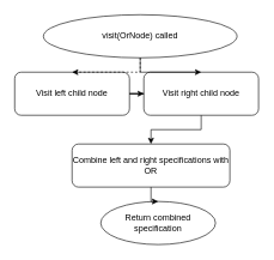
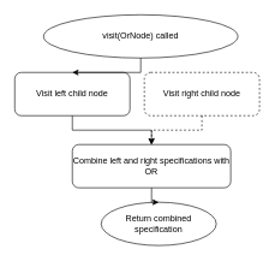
  <mxCell id="0" />
  <mxCell id="1" parent="0" />
  <mxCell id="2" value="visit(OrNode) called" style="ellipse;whiteSpace=wrap;html=1;" vertex="1" parent="1"><mxGeometry x="60" y="20" width="270" height="60" as="geometry" /></mxCell>
  <mxCell id="3" value="Visit left child node" style="rounded=1;whiteSpace=wrap;html=1;" vertex="1" parent="1"><mxGeometry x="20" y="100" width="160" height="60" as="geometry" /></mxCell>
- <mxCell id="4" value="Visit right child node" style="rounded=1;whiteSpace=wrap;html=1;" vertex="1" parent="1"><mxGeometry x="200" y="100" width="160" height="60" as="geometry" /></mxCell>
+ <mxCell id="4" value="Visit right child node" style="rounded=1;whiteSpace=wrap;html=1;dashed=1;" vertex="1" parent="1"><mxGeometry x="200" y="100" width="160" height="60" as="geometry" /></mxCell>
  <mxCell id="5" value="Combine left and right specifications with OR" style="rounded=1;whiteSpace=wrap;html=1;" vertex="1" parent="1"><mxGeometry x="100" y="200" width="220" height="60" as="geometry" /></mxCell>
  <mxCell id="6" value="Return combined specification" style="ellipse;whiteSpace=wrap;html=1;" vertex="1" parent="1"><mxGeometry x="140" y="280" width="160" height="60" as="geometry" /></mxCell>
- <mxCell id="7" style="edgeStyle=orthogonalEdgeStyle;rounded=0;orthogonalLoop=1;jettySize=auto;html=1;dashed=1;" edge="1" parent="1" source="2" target="3"><mxGeometry relative="1" as="geometry" /></mxCell>
- <mxCell id="8" style="edgeStyle=orthogonalEdgeStyle;rounded=0;orthogonalLoop=1;jettySize=auto;html=1;" edge="1" parent="1" source="2" target="4"><mxGeometry relative="1" as="geometry" /></mxCell>
- <mxCell id="9" style="edgeStyle=orthogonalEdgeStyle;rounded=0;orthogonalLoop=1;jettySize=auto;html=1;" edge="1" parent="1" source="3" target="4"><mxGeometry relative="1" as="geometry" /></mxCell>
- <mxCell id="10" style="edgeStyle=orthogonalEdgeStyle;rounded=0;orthogonalLoop=1;jettySize=auto;html=1;" edge="1" parent="1" source="4" target="5"><mxGeometry relative="1" as="geometry" /></mxCell>
+ <mxCell id="7" style="edgeStyle=orthogonalEdgeStyle;rounded=0;orthogonalLoop=1;jettySize=auto;html=1;" edge="1" parent="1" source="2" target="3"><mxGeometry relative="1" as="geometry" /></mxCell>
+ <mxCell id="9" style="edgeStyle=orthogonalEdgeStyle;rounded=0;orthogonalLoop=1;jettySize=auto;html=1;" edge="1" parent="1" source="3" target="5"><mxGeometry relative="1" as="geometry" /></mxCell>
+ <mxCell id="10" style="edgeStyle=orthogonalEdgeStyle;rounded=0;orthogonalLoop=1;jettySize=auto;html=1;dashed=1;" edge="1" parent="1" source="4" target="5"><mxGeometry relative="1" as="geometry" /></mxCell>
  <mxCell id="11" style="edgeStyle=orthogonalEdgeStyle;rounded=0;orthogonalLoop=1;jettySize=auto;html=1;" edge="1" parent="1" source="5" target="6"><mxGeometry relative="1" as="geometry" /></mxCell>
